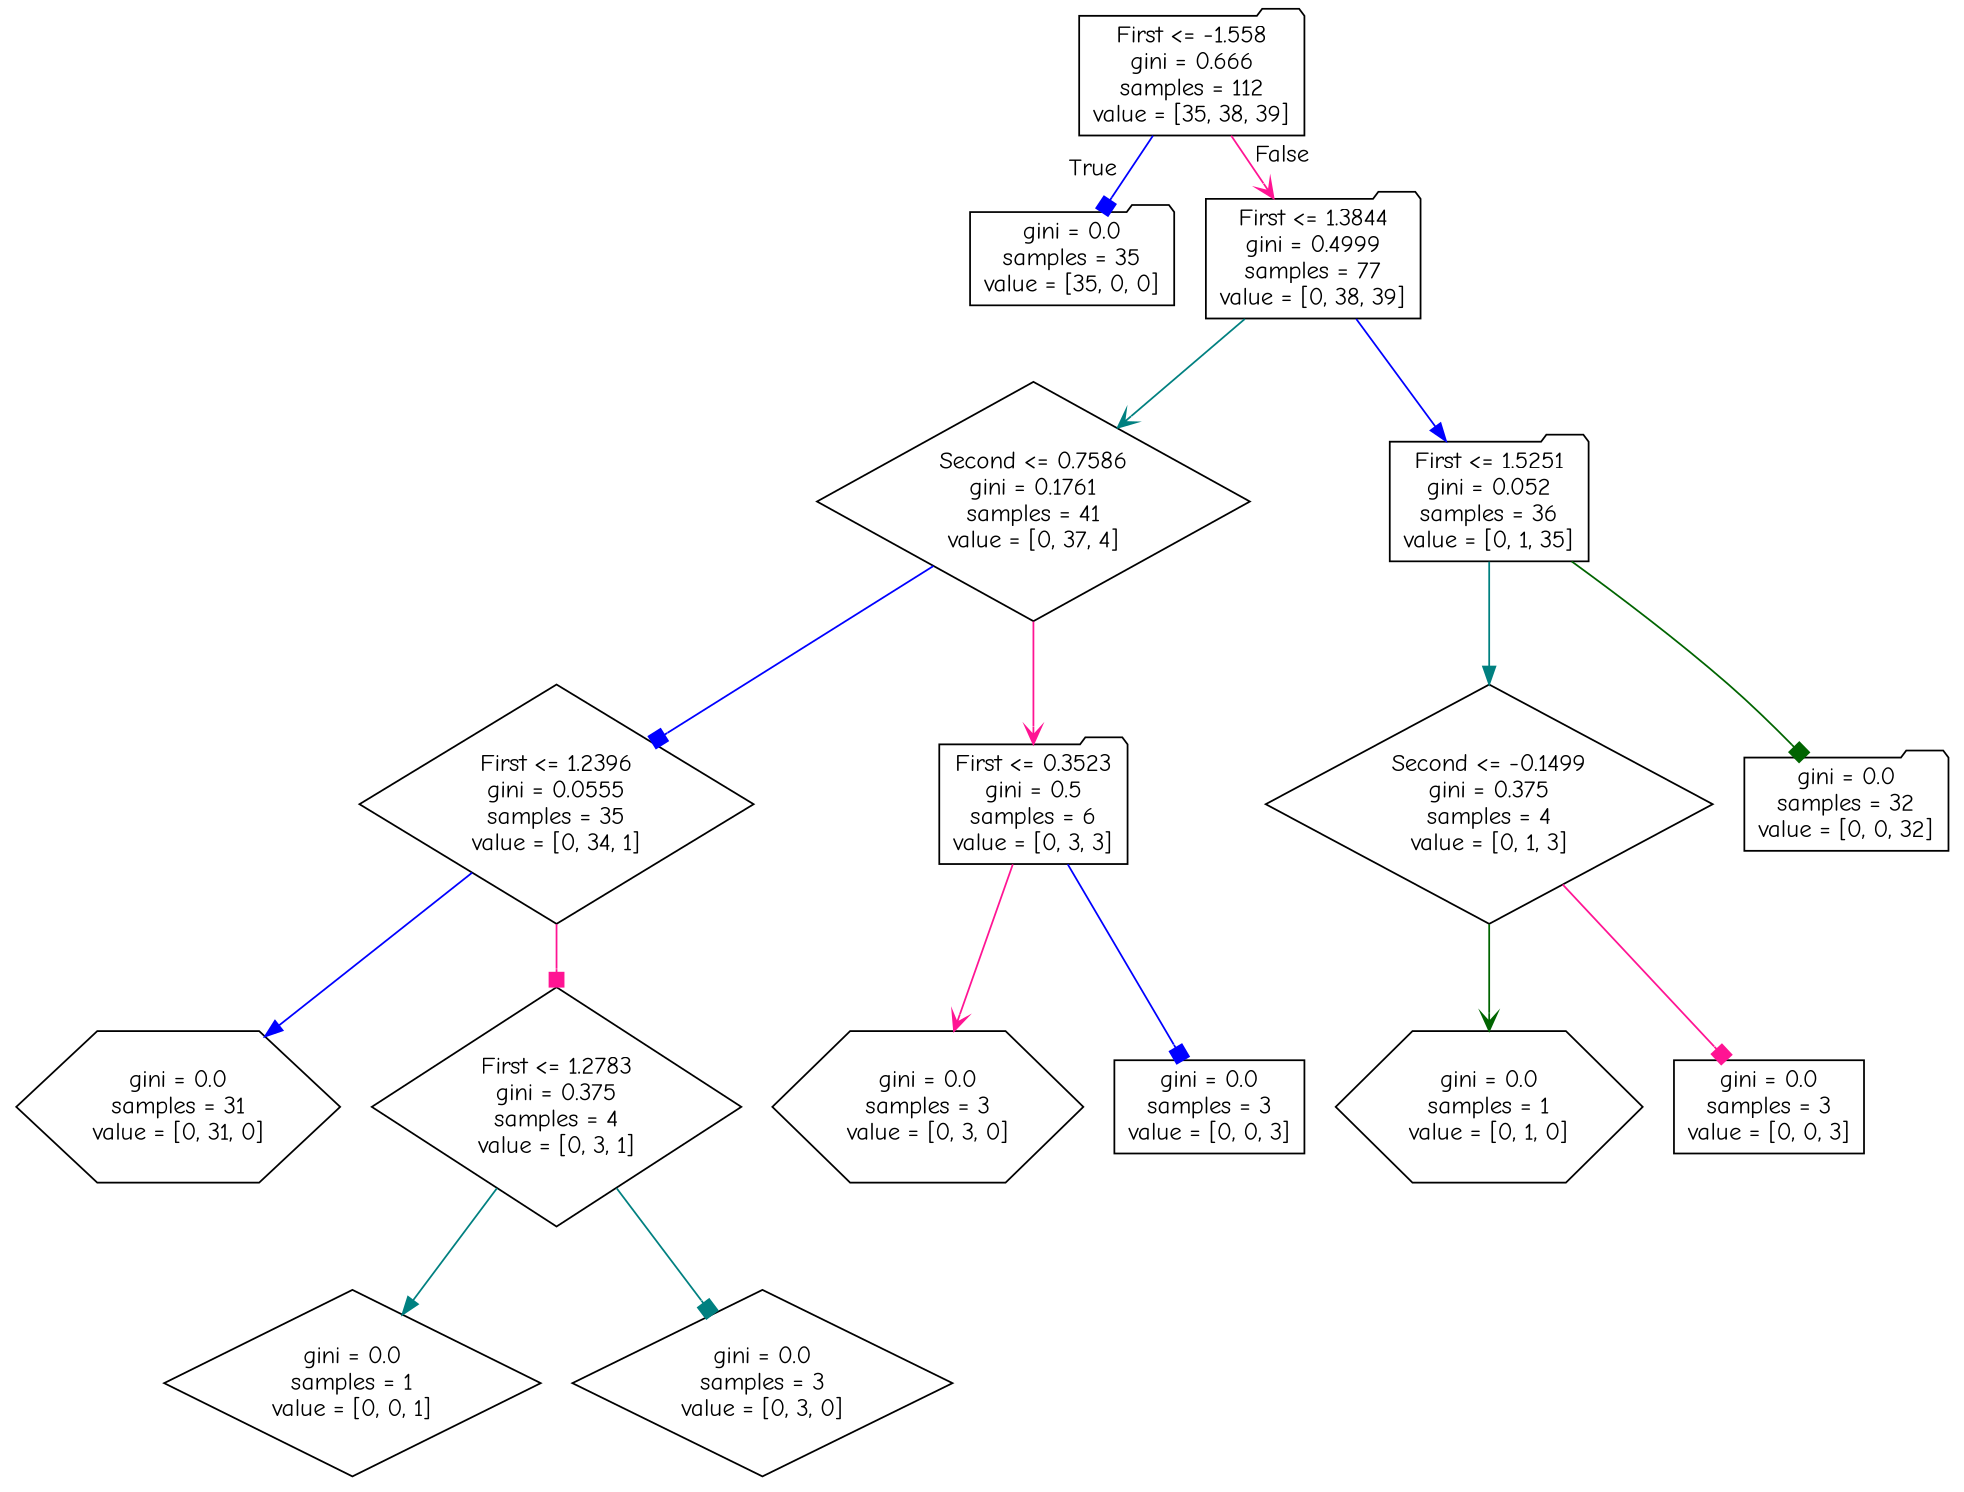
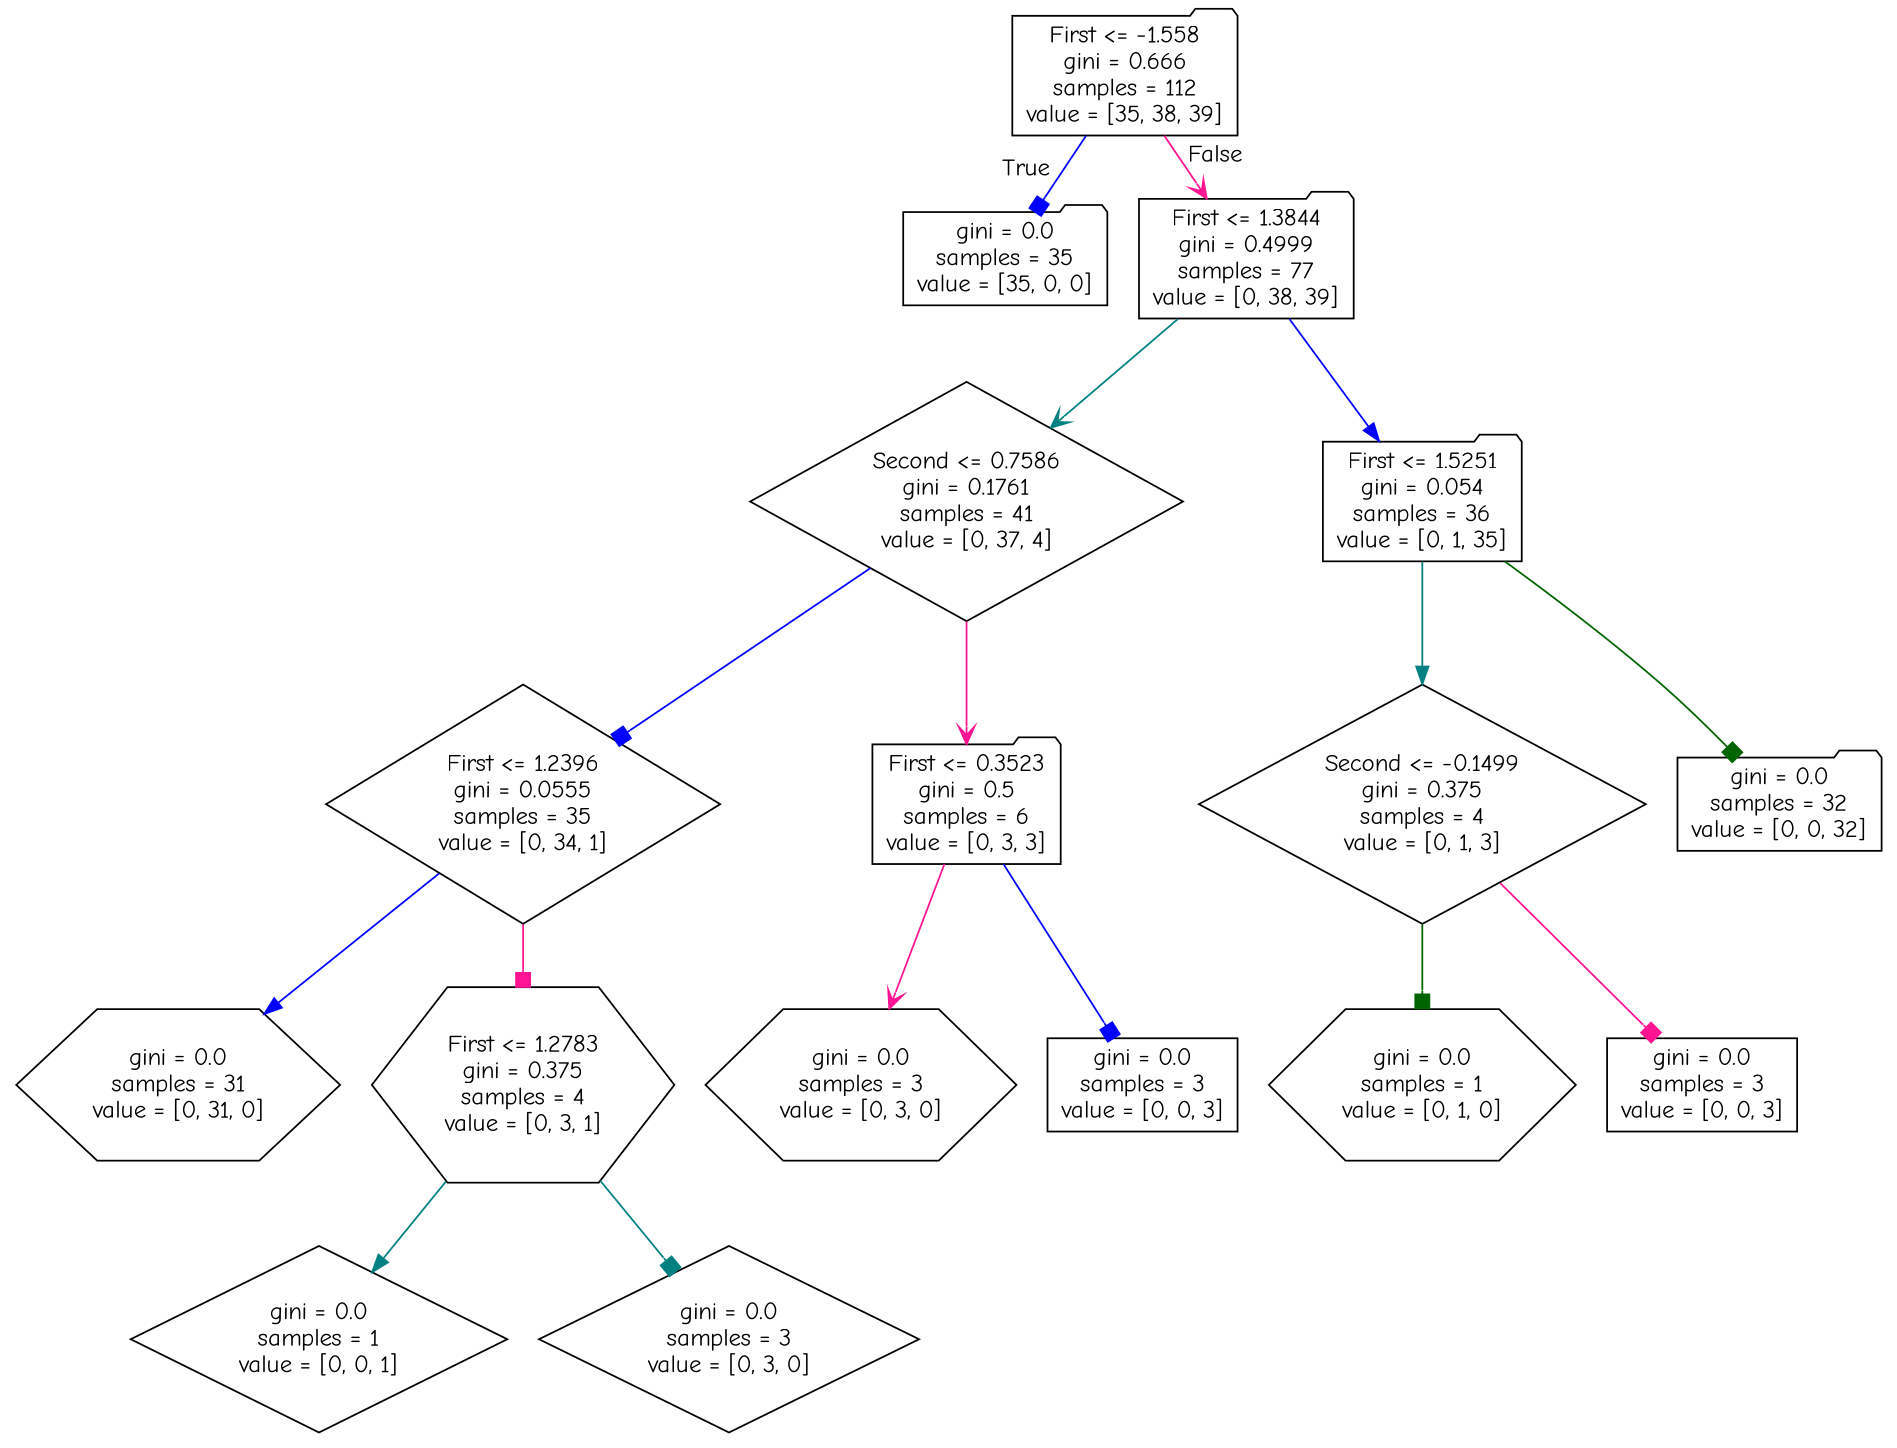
  digraph {
    fontname="Comic Neue"
    node [fontname="Comic Neue" shape=folder]
    edge [arrowhead=box color=blue fontname="Comic Neue"]
    n1 [label="First <= -1.558\ngini = 0.666\nsamples = 112\nvalue = [35, 38, 39]"]
    n2 [label="gini = 0.0\nsamples = 35\nvalue = [35, 0, 0]"]
    n3 [label="First <= 1.3844\ngini = 0.4999\nsamples = 77\nvalue = [0, 38, 39]"]
    n4 [label="Second <= 0.7586\ngini = 0.1761\nsamples = 41\nvalue = [0, 37, 4]" shape=diamond]
-   n5 [label="First <= 1.5251\ngini = 0.052\nsamples = 36\nvalue = [0, 1, 35]"]
+   n5 [label="First <= 1.5251\ngini = 0.054\nsamples = 36\nvalue = [0, 1, 35]"]
    n6 [label="First <= 1.2396\ngini = 0.0555\nsamples = 35\nvalue = [0, 34, 1]" shape=diamond]
    n7 [label="First <= 0.3523\ngini = 0.5\nsamples = 6\nvalue = [0, 3, 3]"]
    n8 [label="Second <= -0.1499\ngini = 0.375\nsamples = 4\nvalue = [0, 1, 3]" shape=diamond]
    n9 [label="gini = 0.0\nsamples = 32\nvalue = [0, 0, 32]"]
    n10 [label="gini = 0.0\nsamples = 31\nvalue = [0, 31, 0]" shape=hexagon]
-   n11 [label="First <= 1.2783\ngini = 0.375\nsamples = 4\nvalue = [0, 3, 1]" shape=diamond]
+   n11 [label="First <= 1.2783\ngini = 0.375\nsamples = 4\nvalue = [0, 3, 1]" shape=hexagon]
    n12 [label="gini = 0.0\nsamples = 3\nvalue = [0, 3, 0]" shape=hexagon]
    n13 [label="gini = 0.0\nsamples = 3\nvalue = [0, 0, 3]" shape=box]
    n14 [label="gini = 0.0\nsamples = 1\nvalue = [0, 0, 1]" shape=diamond]
    n15 [label="gini = 0.0\nsamples = 3\nvalue = [0, 3, 0]" shape=diamond]
    n16 [label="gini = 0.0\nsamples = 1\nvalue = [0, 1, 0]" shape=hexagon]
    n17 [label="gini = 0.0\nsamples = 3\nvalue = [0, 0, 3]" shape=box]
    n1 -> n2 [headlabel=True labelangle=45 labeldistance=2.5]
    n1 -> n3 [arrowhead=vee color=deeppink headlabel=False labelangle=-45 labeldistance=2.5]
    n3 -> n4 [arrowhead=vee color=teal]
    n3 -> n5 [arrowhead=normal]
    n4 -> n6
    n4 -> n7 [arrowhead=vee color=deeppink]
    n5 -> n8 [arrowhead=normal color=teal]
    n5 -> n9 [color=darkgreen]
    n6 -> n10 [arrowhead=normal]
    n6 -> n11 [color=deeppink]
    n7 -> n12 [arrowhead=vee color=deeppink]
    n7 -> n13
-   n8 -> n16 [arrowhead=vee color=darkgreen]
+   n8 -> n16 [color=darkgreen]
    n8 -> n17 [color=deeppink]
    n11 -> n14 [arrowhead=normal color=teal]
    n11 -> n15 [color=teal]
  }
